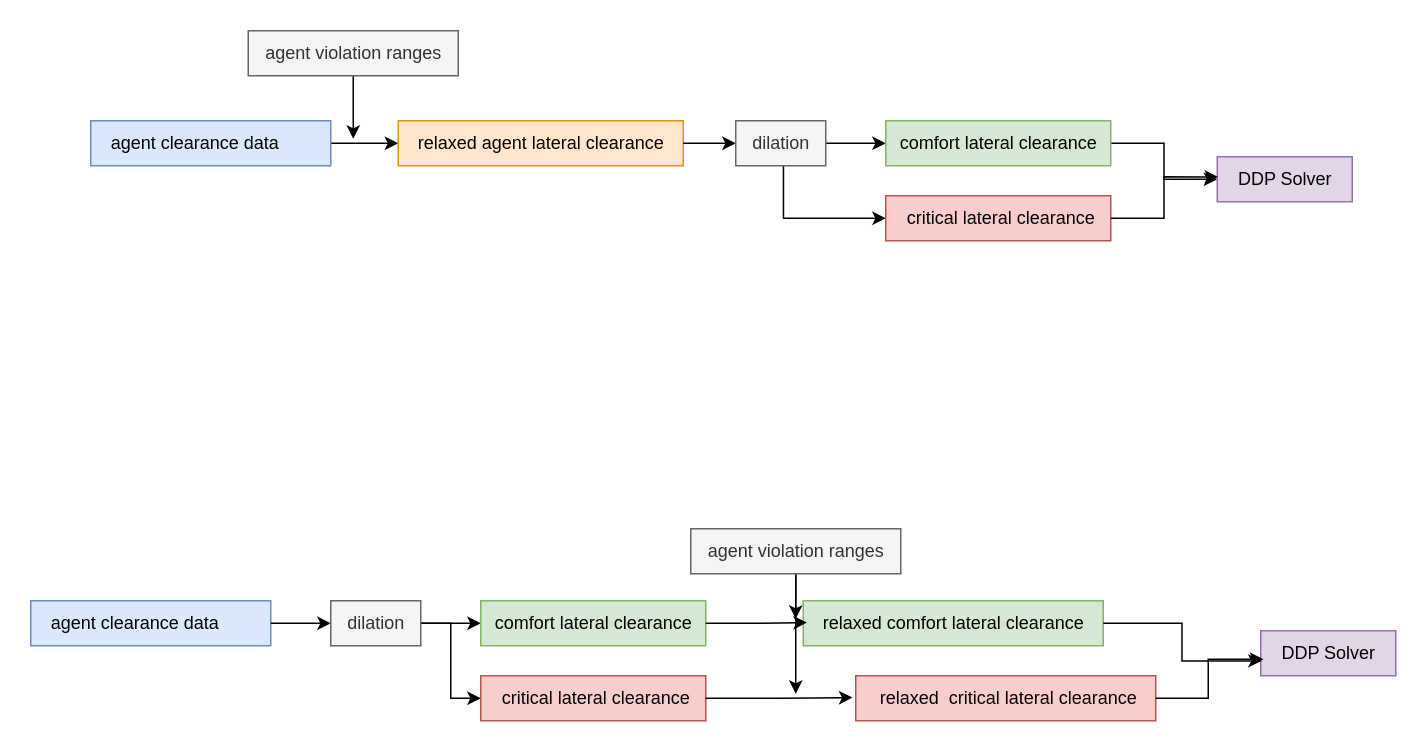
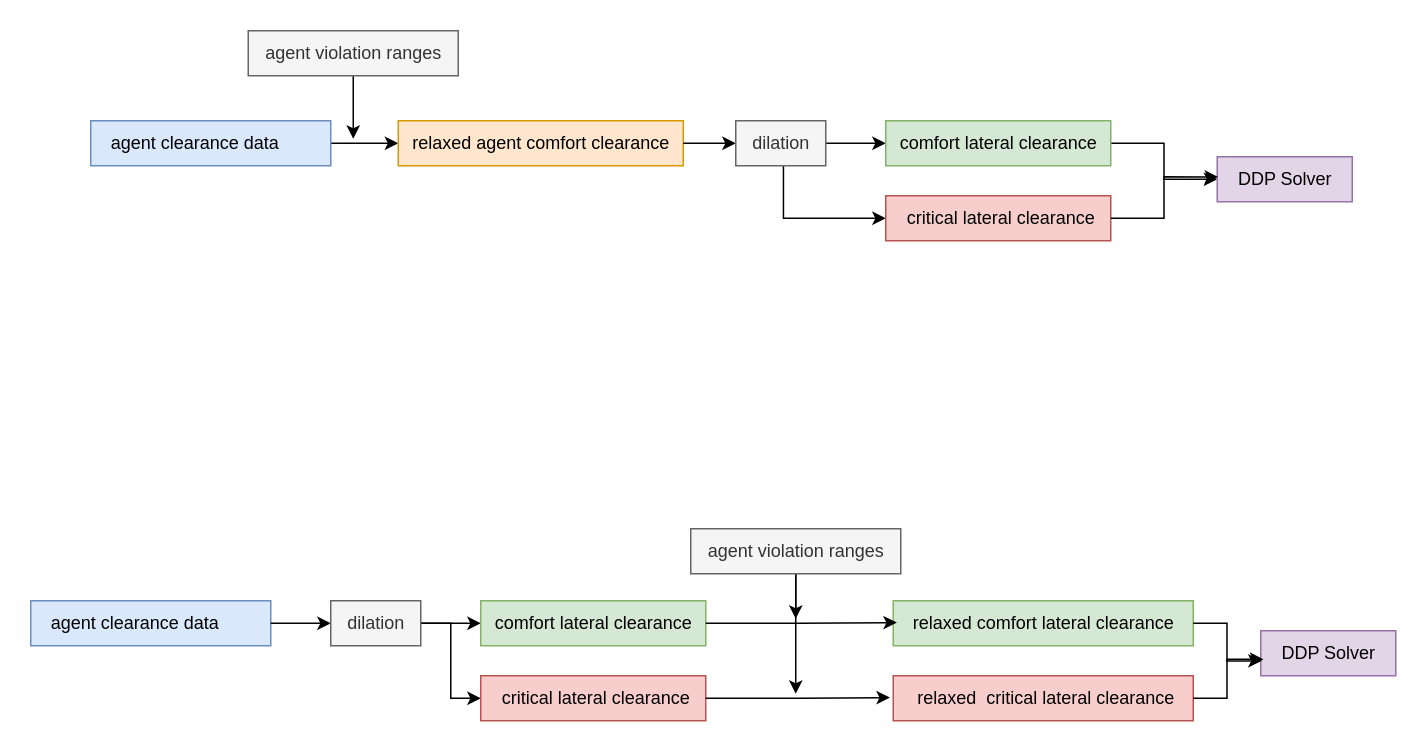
  <mxCell id="0" />
  <mxCell id="1" parent="0" />
  <mxCell id="2" value="" style="edgeStyle=orthogonalEdgeStyle;rounded=0;orthogonalLoop=1;jettySize=auto;html=1;" edge="1" parent="1" source="3" target="5"><mxGeometry relative="1" as="geometry" /></mxCell>
  <mxCell id="3" value="agent clearance data&lt;span style=&quot;white-space: pre;&quot;&gt;&#09;&lt;/span&gt;" style="text;html=1;align=center;verticalAlign=middle;resizable=0;points=[];autosize=1;fillColor=#dae8fc;strokeColor=#6c8ebf;" vertex="1" parent="1"><mxGeometry x="60" y="80" width="160" height="30" as="geometry" /></mxCell>
  <mxCell id="4" value="" style="edgeStyle=orthogonalEdgeStyle;rounded=0;orthogonalLoop=1;jettySize=auto;html=1;" edge="1" parent="1" source="23" target="7"><mxGeometry relative="1" as="geometry" /></mxCell>
- <mxCell id="5" value="relaxed agent lateral clearance" style="text;html=1;align=center;verticalAlign=middle;resizable=0;points=[];autosize=1;fillColor=#ffe6cc;strokeColor=#d79b00;" vertex="1" parent="1"><mxGeometry x="265" y="80" width="190" height="30" as="geometry" /></mxCell>
+ <mxCell id="5" value="relaxed agent comfort clearance" style="text;html=1;align=center;verticalAlign=middle;resizable=0;points=[];autosize=1;fillColor=#ffe6cc;strokeColor=#d79b00;" vertex="1" parent="1"><mxGeometry x="265" y="80" width="190" height="30" as="geometry" /></mxCell>
  <mxCell id="6" style="edgeStyle=orthogonalEdgeStyle;rounded=0;orthogonalLoop=1;jettySize=auto;html=1;" edge="1" parent="1" source="7" target="24"><mxGeometry relative="1" as="geometry" /></mxCell>
  <mxCell id="7" value="comfort lateral clearance" style="text;html=1;align=center;verticalAlign=middle;resizable=0;points=[];autosize=1;strokeColor=#82b366;fillColor=#d5e8d4;" vertex="1" parent="1"><mxGeometry x="590" y="80" width="150" height="30" as="geometry" /></mxCell>
  <mxCell id="8" style="edgeStyle=orthogonalEdgeStyle;rounded=0;orthogonalLoop=1;jettySize=auto;html=1;exitX=0.53;exitY=1.004;exitDx=0;exitDy=0;exitPerimeter=0;" edge="1" parent="1" source="23" target="9"><mxGeometry relative="1" as="geometry"><Array as="points"><mxPoint x="522" y="145" /></Array></mxGeometry></mxCell>
  <mxCell id="9" value="&amp;nbsp;critical lateral clearance" style="text;html=1;align=center;verticalAlign=middle;resizable=0;points=[];autosize=1;strokeColor=#b85450;fillColor=#f8cecc;" vertex="1" parent="1"><mxGeometry x="590" y="130" width="150" height="30" as="geometry" /></mxCell>
  <mxCell id="10" style="edgeStyle=orthogonalEdgeStyle;rounded=0;orthogonalLoop=1;jettySize=auto;html=1;" edge="1" parent="1" source="11"><mxGeometry relative="1" as="geometry"><mxPoint x="235" y="92" as="targetPoint" /></mxGeometry></mxCell>
  <mxCell id="11" value="agent violation ranges" style="text;html=1;align=center;verticalAlign=middle;resizable=0;points=[];autosize=1;strokeColor=#666666;fillColor=#f5f5f5;fontColor=#333333;" vertex="1" parent="1"><mxGeometry x="165" y="20" width="140" height="30" as="geometry" /></mxCell>
  <mxCell id="12" style="edgeStyle=orthogonalEdgeStyle;rounded=0;orthogonalLoop=1;jettySize=auto;html=1;" edge="1" parent="1" source="21" target="14"><mxGeometry relative="1" as="geometry" /></mxCell>
  <mxCell id="13" value="agent clearance data&lt;span style=&quot;white-space: pre;&quot;&gt;&#09;&lt;/span&gt;" style="text;html=1;align=center;verticalAlign=middle;resizable=0;points=[];autosize=1;fillColor=#dae8fc;strokeColor=#6c8ebf;" vertex="1" parent="1"><mxGeometry x="20" y="400" width="160" height="30" as="geometry" /></mxCell>
  <mxCell id="14" value="comfort lateral clearance" style="text;html=1;align=center;verticalAlign=middle;resizable=0;points=[];autosize=1;strokeColor=#82b366;fillColor=#d5e8d4;" vertex="1" parent="1"><mxGeometry x="320" y="400" width="150" height="30" as="geometry" /></mxCell>
  <mxCell id="15" style="edgeStyle=orthogonalEdgeStyle;rounded=0;orthogonalLoop=1;jettySize=auto;html=1;" edge="1" parent="1" source="21" target="16"><mxGeometry relative="1" as="geometry"><Array as="points"><mxPoint x="300" y="415" /><mxPoint x="300" y="465" /></Array></mxGeometry></mxCell>
  <mxCell id="16" value="&amp;nbsp;critical lateral clearance" style="text;html=1;align=center;verticalAlign=middle;resizable=0;points=[];autosize=1;strokeColor=#b85450;fillColor=#f8cecc;" vertex="1" parent="1"><mxGeometry x="320" y="450" width="150" height="30" as="geometry" /></mxCell>
  <mxCell id="17" style="edgeStyle=orthogonalEdgeStyle;rounded=0;orthogonalLoop=1;jettySize=auto;html=1;" edge="1" parent="1" source="19"><mxGeometry relative="1" as="geometry"><mxPoint x="530" y="412" as="targetPoint" /></mxGeometry></mxCell>
  <mxCell id="18" style="edgeStyle=orthogonalEdgeStyle;rounded=0;orthogonalLoop=1;jettySize=auto;html=1;" edge="1" parent="1" source="19"><mxGeometry relative="1" as="geometry"><mxPoint x="530" y="462" as="targetPoint" /></mxGeometry></mxCell>
  <mxCell id="19" value="agent violation ranges" style="text;html=1;align=center;verticalAlign=middle;resizable=0;points=[];autosize=1;strokeColor=#666666;fillColor=#f5f5f5;fontColor=#333333;" vertex="1" parent="1"><mxGeometry x="460" y="352" width="140" height="30" as="geometry" /></mxCell>
  <mxCell id="20" value="" style="edgeStyle=orthogonalEdgeStyle;rounded=0;orthogonalLoop=1;jettySize=auto;html=1;" edge="1" parent="1" source="13" target="21"><mxGeometry relative="1" as="geometry"><mxPoint x="180" y="415" as="sourcePoint" /><mxPoint x="520" y="415" as="targetPoint" /></mxGeometry></mxCell>
  <mxCell id="21" value="dilation" style="text;html=1;align=center;verticalAlign=middle;resizable=0;points=[];autosize=1;strokeColor=#666666;fillColor=#f5f5f5;fontColor=#333333;" vertex="1" parent="1"><mxGeometry x="220" y="400" width="60" height="30" as="geometry" /></mxCell>
  <mxCell id="22" value="" style="edgeStyle=orthogonalEdgeStyle;rounded=0;orthogonalLoop=1;jettySize=auto;html=1;" edge="1" parent="1" source="5" target="23"><mxGeometry relative="1" as="geometry"><mxPoint x="455" y="95" as="sourcePoint" /><mxPoint x="590" y="95" as="targetPoint" /></mxGeometry></mxCell>
  <mxCell id="23" value="dilation" style="text;html=1;align=center;verticalAlign=middle;resizable=0;points=[];autosize=1;strokeColor=#666666;fillColor=#f5f5f5;fontColor=#333333;" vertex="1" parent="1"><mxGeometry x="490" y="80" width="60" height="30" as="geometry" /></mxCell>
  <mxCell id="24" value="DDP Solver" style="text;html=1;align=center;verticalAlign=middle;resizable=0;points=[];autosize=1;fillColor=#e1d5e7;strokeColor=#9673a6;" vertex="1" parent="1"><mxGeometry x="811" y="104" width="90" height="30" as="geometry" /></mxCell>
  <mxCell id="25" style="edgeStyle=orthogonalEdgeStyle;rounded=0;orthogonalLoop=1;jettySize=auto;html=1;entryX=0.007;entryY=0.448;entryDx=0;entryDy=0;entryPerimeter=0;" edge="1" parent="1" source="9" target="24"><mxGeometry relative="1" as="geometry" /></mxCell>
- <mxCell id="26" value="relaxed comfort lateral clearance" style="text;html=1;align=center;verticalAlign=middle;resizable=0;points=[];autosize=1;strokeColor=#82b366;fillColor=#d5e8d4;" vertex="1" parent="1"><mxGeometry x="535" y="400" width="200" height="30" as="geometry" /></mxCell>
- <mxCell id="27" value="&amp;nbsp;relaxed&amp;nbsp; critical lateral clearance" style="text;html=1;align=center;verticalAlign=middle;resizable=0;points=[];autosize=1;strokeColor=#b85450;fillColor=#f8cecc;" vertex="1" parent="1"><mxGeometry x="570" y="450" width="200" height="30" as="geometry" /></mxCell>
+ <mxCell id="26" value="relaxed comfort lateral clearance" style="text;html=1;align=center;verticalAlign=middle;resizable=0;points=[];autosize=1;strokeColor=#82b366;fillColor=#d5e8d4;" vertex="1" parent="1"><mxGeometry x="595" y="400" width="200" height="30" as="geometry" /></mxCell>
+ <mxCell id="27" value="&amp;nbsp;relaxed&amp;nbsp; critical lateral clearance" style="text;html=1;align=center;verticalAlign=middle;resizable=0;points=[];autosize=1;strokeColor=#b85450;fillColor=#f8cecc;" vertex="1" parent="1"><mxGeometry x="595" y="450" width="200" height="30" as="geometry" /></mxCell>
  <mxCell id="28" value="DDP Solver" style="text;html=1;align=center;verticalAlign=middle;resizable=0;points=[];autosize=1;fillColor=#e1d5e7;strokeColor=#9673a6;" vertex="1" parent="1"><mxGeometry x="840" y="420" width="90" height="30" as="geometry" /></mxCell>
  <mxCell id="29" style="edgeStyle=orthogonalEdgeStyle;rounded=0;orthogonalLoop=1;jettySize=auto;html=1;entryX=0.012;entryY=0.485;entryDx=0;entryDy=0;entryPerimeter=0;" edge="1" parent="1" source="14" target="26"><mxGeometry relative="1" as="geometry" /></mxCell>
  <mxCell id="30" style="edgeStyle=orthogonalEdgeStyle;rounded=0;orthogonalLoop=1;jettySize=auto;html=1;entryX=-0.011;entryY=0.485;entryDx=0;entryDy=0;entryPerimeter=0;" edge="1" parent="1" source="16" target="27"><mxGeometry relative="1" as="geometry" /></mxCell>
  <mxCell id="31" style="edgeStyle=orthogonalEdgeStyle;rounded=0;orthogonalLoop=1;jettySize=auto;html=1;entryX=0.007;entryY=0.67;entryDx=0;entryDy=0;entryPerimeter=0;" edge="1" parent="1" source="26" target="28"><mxGeometry relative="1" as="geometry" /></mxCell>
  <mxCell id="32" style="edgeStyle=orthogonalEdgeStyle;rounded=0;orthogonalLoop=1;jettySize=auto;html=1;entryX=0.02;entryY=0.633;entryDx=0;entryDy=0;entryPerimeter=0;" edge="1" parent="1" source="27" target="28"><mxGeometry relative="1" as="geometry" /></mxCell>
